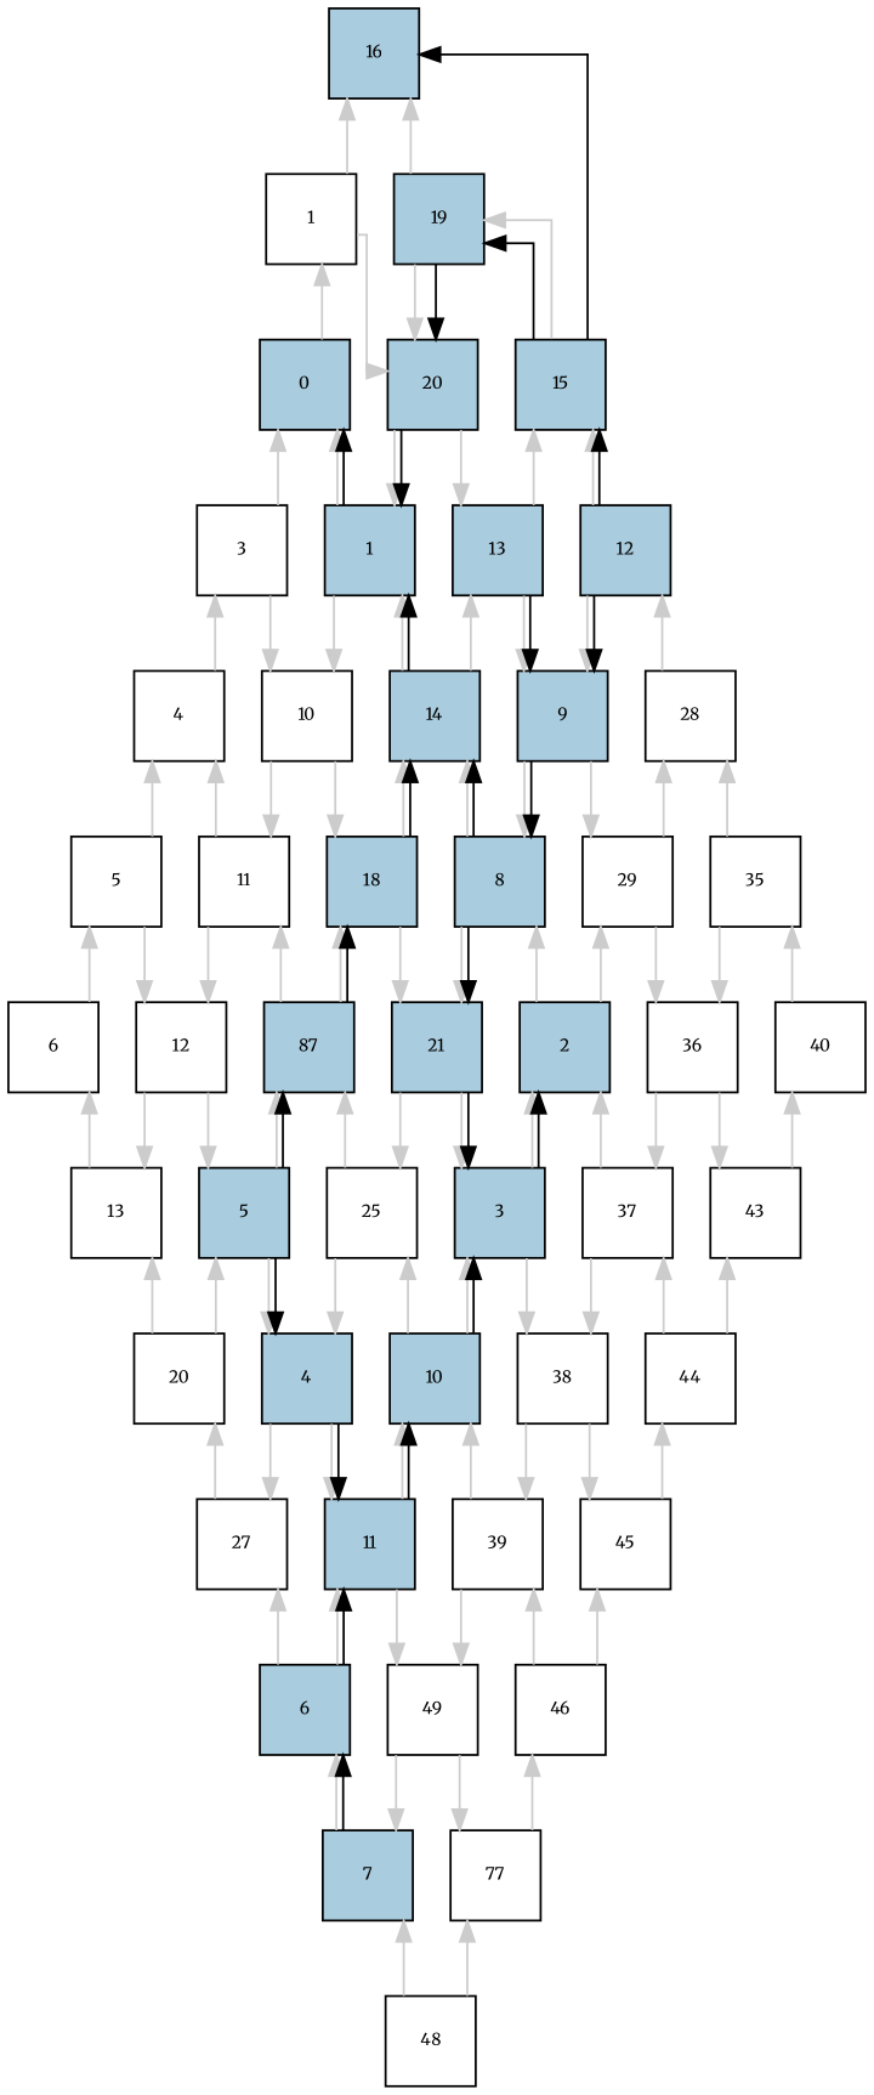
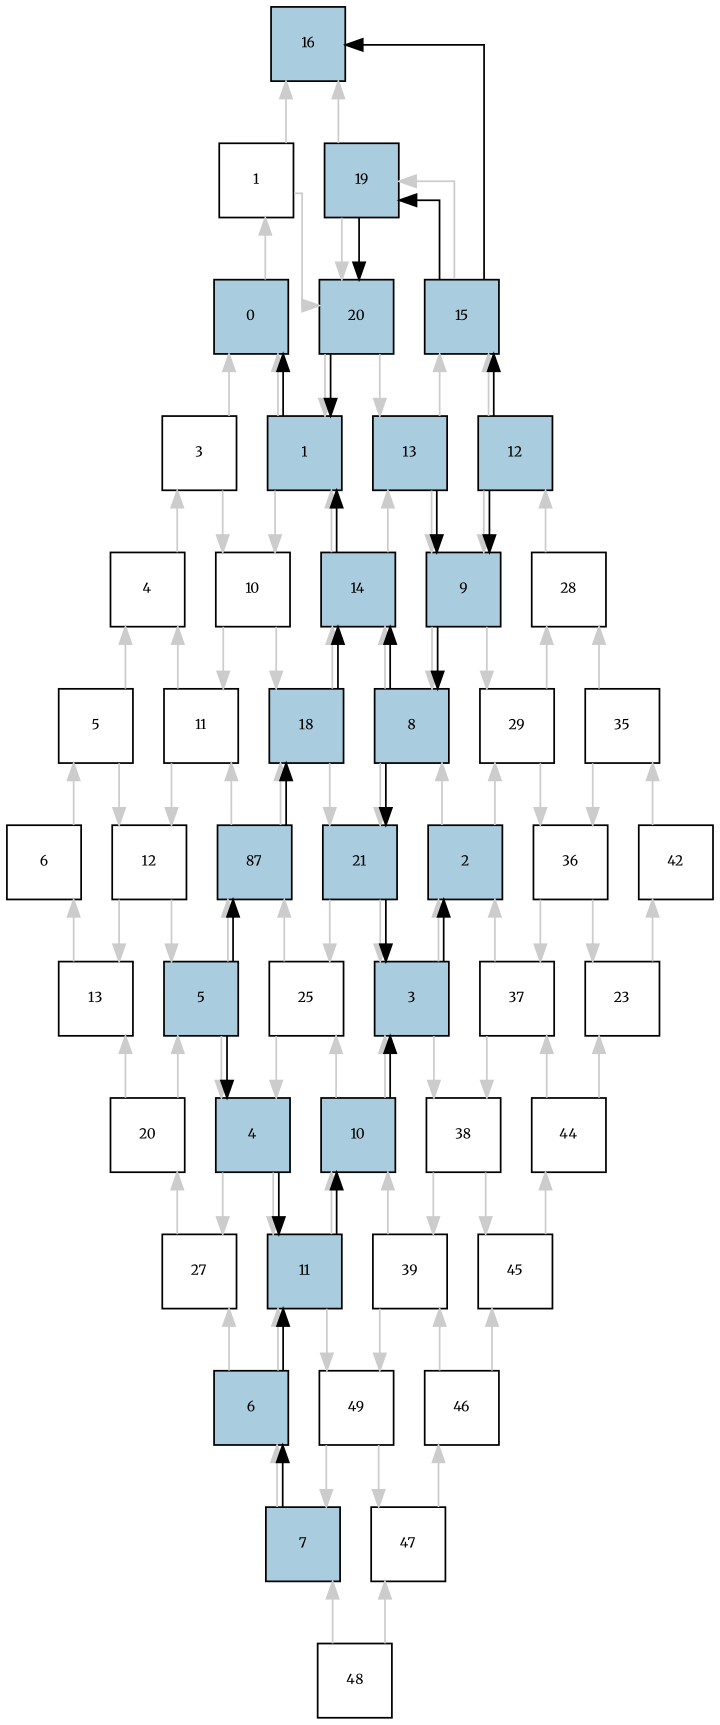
  digraph {
    fontname=Merriweather
    rank=same
    rankdir=TB
    splines=ortho
    node [fillcolor="#ffffff" fixedsize=true fontname=Merriweather fontsize=8 shape=square style=filled]
    edge [constraint=false fontname=Merriweather style=vis]
    n1 [fillcolor="#a9ccde" label=16 width=0.6]
    1 [width=0.6]
    n3 [fillcolor="#a9ccde" label=19 width=0.6]
    n4 [fillcolor="#a9ccde" label=0 width=0.6]
    n5 [fillcolor="#a9ccde" label=20 width=0.6]
    n6 [fillcolor="#a9ccde" label=15 width=0.6]
    n7 [fillcolor="#a9ccde" label=13 width=0.6]
    n8 [fillcolor="#a9ccde" label=12 width=0.6]
    3 [width=0.6]
    n10 [fillcolor="#a9ccde" label=1 width=0.6]
    4 [width=0.6]
    10 [width=0.6]
    n13 [fillcolor="#a9ccde" label=14 width=0.6]
    5 [width=0.6]
    11 [width=0.6]
    n16 [fillcolor="#a9ccde" label=18 width=0.6]
    6 [width=0.6]
    12 [width=0.6]
    n19 [fillcolor="#a9ccde" label=87 width=0.6]
    13 [width=0.6]
    n21 [fillcolor="#a9ccde" label=5 width=0.6]
    20 [width=0.6]
    n23 [fillcolor="#a9ccde" label=9 width=0.6]
    n24 [fillcolor="#a9ccde" label=8 width=0.6]
    n25 [fillcolor="#a9ccde" label=21 width=0.6]
    25 [width=0.6]
    n27 [fillcolor="#a9ccde" label=4 width=0.6]
    27 [width=0.6]
    28 [width=0.6]
    29 [width=0.6]
    n31 [fillcolor="#a9ccde" label=2 width=0.6]
    n32 [fillcolor="#a9ccde" label=3 width=0.6]
    n33 [fillcolor="#a9ccde" label=10 width=0.6]
    n34 [fillcolor="#a9ccde" label=11 width=0.6]
    n35 [fillcolor="#a9ccde" label=6 width=0.6]
    35 [width=0.6]
    36 [width=0.6]
    37 [width=0.6]
    38 [width=0.6]
    39 [width=0.6]
    n41 [label=49 width=0.6]
    n42 [fillcolor="#a9ccde" label=7 width=0.6]
-   42 [width=0.6 label=40]
-   43 [width=0.6]
+   42 [width=0.6]
+   43 [width=0.6 label=23]
    44 [width=0.6]
    45 [width=0.6]
    46 [width=0.6]
-   47 [width=0.6 label=77]
+   47 [width=0.6]
    48 [width=0.6]
    n1 -> 1 [constraint=true style=invis]
    n1 -> n3 [constraint=true style=invis]
    1 -> n1 [color="#cccccc"]
    1 -> n4 [constraint=true style=invis]
    1 -> n5 [color="#cccccc"]
    1 -> n5 [constraint=true style=invis]
    n3 -> n1 [color="#cccccc"]
    n3 -> n5 [color="#cccccc"]
    n3 -> n5
    n3 -> n5 [constraint=true style=invis]
    n3 -> n6 [constraint=true style=invis]
    n4 -> 1 [color="#cccccc"]
    n4 -> 3 [constraint=true style=invis]
    n4 -> n10 [constraint=true style=invis]
    n5 -> n7 [color="#cccccc"]
    n5 -> n7 [constraint=true style=invis]
    n5 -> n10 [color="#cccccc"]
    n5 -> n10
    n5 -> n10 [constraint=true style=invis]
    n6 -> n1
    n6 -> n3 [color="#cccccc"]
    n6 -> n3
    n6 -> n7 [constraint=true style=invis]
    n6 -> n8 [constraint=true style=invis]
    n7 -> n6 [color="#cccccc"]
    n7 -> n13 [constraint=true style=invis]
    n7 -> n23 [color="#cccccc"]
    n7 -> n23
    n7 -> n23 [constraint=true style=invis]
    n8 -> n6 [color="#cccccc"]
    n8 -> n6
    n8 -> n23 [color="#cccccc"]
    n8 -> n23
    n8 -> n23 [constraint=true style=invis]
    n8 -> 28 [constraint=true style=invis]
    3 -> n4 [color="#cccccc"]
    3 -> 4 [constraint=true style=invis]
    3 -> 10 [color="#cccccc"]
    3 -> 10 [constraint=true style=invis]
    n10 -> n4 [color="#cccccc"]
    n10 -> n4
    n10 -> 10 [color="#cccccc"]
    n10 -> 10 [constraint=true style=invis]
    n10 -> n13 [constraint=true style=invis]
    4 -> 3 [color="#cccccc"]
    4 -> 5 [constraint=true style=invis]
    4 -> 11 [constraint=true style=invis]
    10 -> 11 [color="#cccccc"]
    10 -> 11 [constraint=true style=invis]
    10 -> n16 [color="#cccccc"]
    10 -> n16 [constraint=true style=invis]
    n13 -> n7 [color="#cccccc"]
    n13 -> n10 [color="#cccccc"]
    n13 -> n10
    n13 -> n16 [constraint=true style=invis]
    n13 -> n24 [constraint=true style=invis]
    5 -> 4 [color="#cccccc"]
    5 -> 6 [constraint=true style=invis]
    5 -> 12 [color="#cccccc"]
    5 -> 12 [constraint=true style=invis]
    11 -> 4 [color="#cccccc"]
    11 -> 12 [color="#cccccc"]
    11 -> 12 [constraint=true style=invis]
    11 -> n19 [constraint=true style=invis]
    n16 -> n13 [color="#cccccc"]
    n16 -> n13
    n16 -> n19 [constraint=true style=invis]
    n16 -> n25 [color="#cccccc"]
    n16 -> n25 [constraint=true style=invis]
    6 -> 5 [color="#cccccc"]
    6 -> 13 [constraint=true style=invis]
    12 -> 13 [color="#cccccc"]
    12 -> 13 [constraint=true style=invis]
    12 -> n21 [color="#cccccc"]
    12 -> n21 [constraint=true style=invis]
    n19 -> 11 [color="#cccccc"]
    n19 -> n16 [color="#cccccc"]
    n19 -> n16
    n19 -> n21 [constraint=true style=invis]
    n19 -> 25 [constraint=true style=invis]
    13 -> 6 [color="#cccccc"]
    13 -> 20 [constraint=true style=invis]
    n21 -> n19 [color="#cccccc"]
    n21 -> n19
    n21 -> 20 [constraint=true style=invis]
    n21 -> n27 [color="#cccccc"]
    n21 -> n27
    n21 -> n27 [constraint=true style=invis]
    20 -> 13 [color="#cccccc"]
    20 -> n21 [color="#cccccc"]
    20 -> 27 [constraint=true style=invis]
    n23 -> n24 [color="#cccccc"]
    n23 -> n24
    n23 -> n24 [constraint=true style=invis]
    n23 -> 29 [color="#cccccc"]
    n23 -> 29 [constraint=true style=invis]
    n24 -> n13 [color="#cccccc"]
    n24 -> n13
    n24 -> n25 [color="#cccccc"]
    n24 -> n25
    n24 -> n25 [constraint=true style=invis]
    n24 -> n31 [constraint=true style=invis]
    n25 -> 25 [color="#cccccc"]
    n25 -> 25 [constraint=true style=invis]
    n25 -> n32 [color="#cccccc"]
    n25 -> n32
    n25 -> n32 [constraint=true style=invis]
    25 -> n19 [color="#cccccc"]
    25 -> n27 [color="#cccccc"]
    25 -> n27 [constraint=true style=invis]
    25 -> n33 [constraint=true style=invis]
    n27 -> 27 [color="#cccccc"]
    n27 -> 27 [constraint=true style=invis]
    n27 -> n34 [color="#cccccc"]
    n27 -> n34
    n27 -> n34 [constraint=true style=invis]
    27 -> 20 [color="#cccccc"]
    27 -> n35 [constraint=true style=invis]
    28 -> n8 [color="#cccccc"]
    28 -> 29 [constraint=true style=invis]
    28 -> 35 [constraint=true style=invis]
    29 -> 28 [color="#cccccc"]
    29 -> n31 [constraint=true style=invis]
    29 -> 36 [color="#cccccc"]
    29 -> 36 [constraint=true style=invis]
    n31 -> n24 [color="#cccccc"]
    n31 -> 29 [color="#cccccc"]
    n31 -> n32 [constraint=true style=invis]
    n31 -> 37 [constraint=true style=invis]
    n32 -> n31 [color="#cccccc"]
    n32 -> n31
    n32 -> n33 [constraint=true style=invis]
    n32 -> 38 [color="#cccccc"]
    n32 -> 38 [constraint=true style=invis]
    n33 -> 25 [color="#cccccc"]
    n33 -> n32 [color="#cccccc"]
    n33 -> n32
    n33 -> n34 [constraint=true style=invis]
    n33 -> 39 [constraint=true style=invis]
    n34 -> n33 [color="#cccccc"]
    n34 -> n33
    n34 -> n35 [constraint=true style=invis]
    n34 -> n41 [color="#cccccc"]
    n34 -> n41 [constraint=true style=invis]
    n35 -> 27 [color="#cccccc"]
    n35 -> n34 [color="#cccccc"]
    n35 -> n34
    n35 -> n42 [constraint=true style=invis]
    35 -> 28 [color="#cccccc"]
    35 -> 36 [color="#cccccc"]
    35 -> 36 [constraint=true style=invis]
    35 -> 42 [constraint=true style=invis]
    36 -> 37 [color="#cccccc"]
    36 -> 37 [constraint=true style=invis]
    36 -> 43 [color="#cccccc"]
    36 -> 43 [constraint=true style=invis]
    37 -> n31 [color="#cccccc"]
    37 -> 38 [color="#cccccc"]
    37 -> 38 [constraint=true style=invis]
    37 -> 44 [constraint=true style=invis]
    38 -> 39 [color="#cccccc"]
    38 -> 39 [constraint=true style=invis]
    38 -> 45 [color="#cccccc"]
    38 -> 45 [constraint=true style=invis]
    39 -> n33 [color="#cccccc"]
    39 -> n41 [color="#cccccc"]
    39 -> n41 [constraint=true style=invis]
    39 -> 46 [constraint=true style=invis]
    n41 -> n42 [color="#cccccc"]
    n41 -> n42 [constraint=true style=invis]
    n41 -> 47 [color="#cccccc"]
    n41 -> 47 [constraint=true style=invis]
    n42 -> n35 [color="#cccccc"]
    n42 -> n35
    n42 -> 48 [constraint=true style=invis]
    42 -> 35 [color="#cccccc"]
    42 -> 43 [constraint=true style=invis]
    43 -> 42 [color="#cccccc"]
    43 -> 44 [constraint=true style=invis]
    44 -> 37 [color="#cccccc"]
    44 -> 43 [color="#cccccc"]
    44 -> 45 [constraint=true style=invis]
    45 -> 44 [color="#cccccc"]
    45 -> 46 [constraint=true style=invis]
    46 -> 39 [color="#cccccc"]
    46 -> 45 [color="#cccccc"]
    46 -> 47 [constraint=true style=invis]
    47 -> 46 [color="#cccccc"]
    47 -> 48 [constraint=true style=invis]
    48 -> n42 [color="#cccccc"]
    48 -> 47 [color="#cccccc"]
  }
